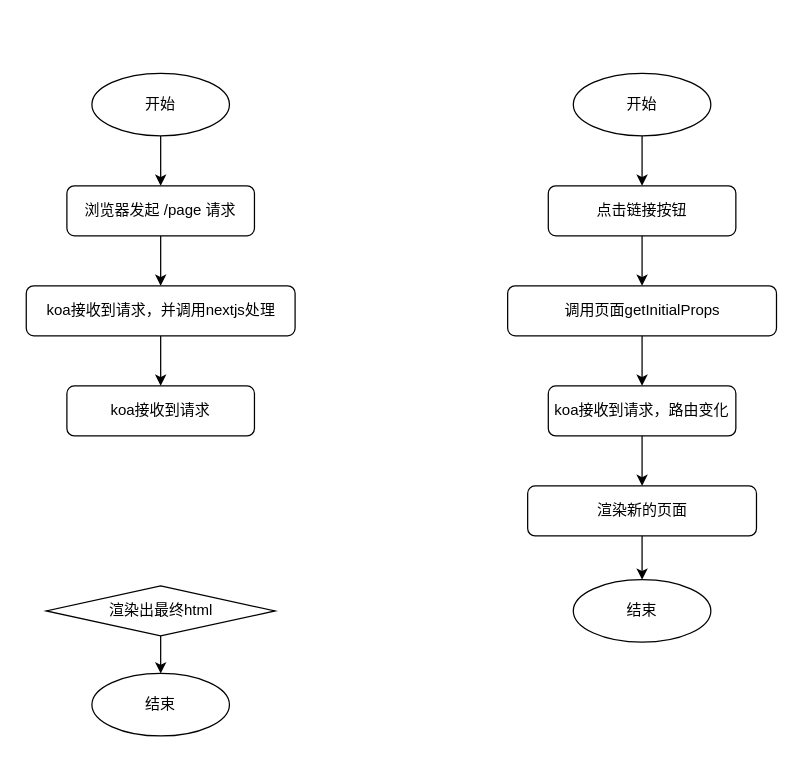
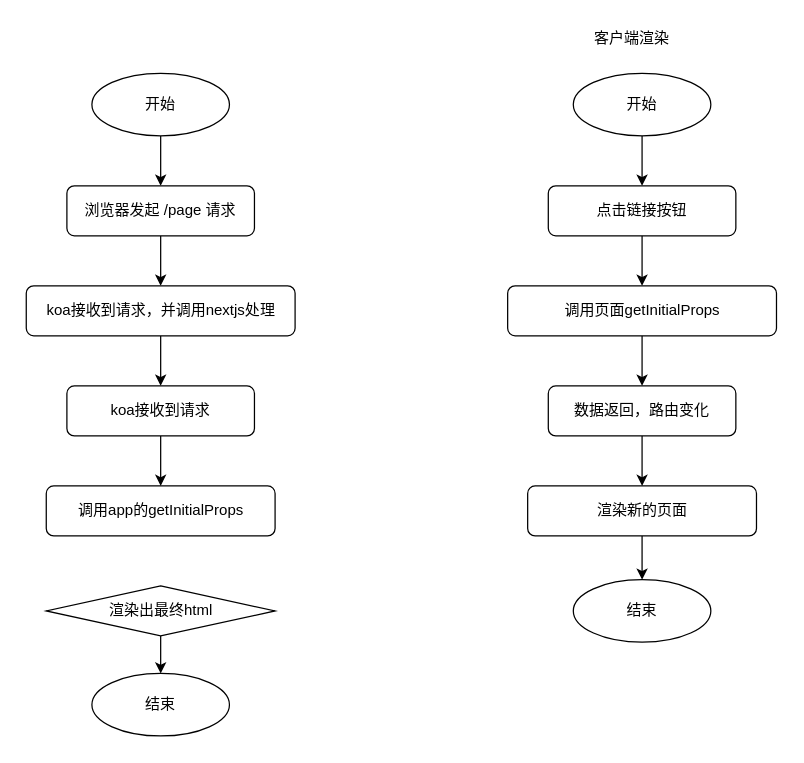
  <mxCell id="0" />
  <mxCell id="1" parent="0" />
  <mxCell id="2" value="" style="edgeStyle=orthogonalEdgeStyle;rounded=0;orthogonalLoop=1;jettySize=auto;html=1;" edge="1" parent="1" source="3" target="5"><mxGeometry relative="1" as="geometry" /></mxCell>
  <mxCell id="3" value="开始" style="ellipse;whiteSpace=wrap;html=1;" vertex="1" parent="1"><mxGeometry x="73" y="58" width="110" height="50" as="geometry" /></mxCell>
  <mxCell id="4" value="" style="edgeStyle=orthogonalEdgeStyle;rounded=0;orthogonalLoop=1;jettySize=auto;html=1;" edge="1" parent="1" source="5" target="7"><mxGeometry relative="1" as="geometry" /></mxCell>
  <mxCell id="5" value="浏览器发起 /page 请求" style="rounded=1;whiteSpace=wrap;html=1;" vertex="1" parent="1"><mxGeometry x="53" y="148" width="150" height="40" as="geometry" /></mxCell>
  <mxCell id="6" value="" style="edgeStyle=orthogonalEdgeStyle;rounded=0;orthogonalLoop=1;jettySize=auto;html=1;" edge="1" parent="1" source="7" target="9"><mxGeometry relative="1" as="geometry" /></mxCell>
  <mxCell id="7" value="koa接收到请求，并调用nextjs处理" style="rounded=1;whiteSpace=wrap;html=1;" vertex="1" parent="1"><mxGeometry x="20.5" y="228" width="215" height="40" as="geometry" /></mxCell>
+ <mxCell id="8" value="" style="edgeStyle=orthogonalEdgeStyle;rounded=0;orthogonalLoop=1;jettySize=auto;html=1;" edge="1" parent="1" source="9" target="10"><mxGeometry relative="1" as="geometry" /></mxCell>
  <mxCell id="9" value="koa接收到请求" style="rounded=1;whiteSpace=wrap;html=1;" vertex="1" parent="1"><mxGeometry x="53" y="308" width="150" height="40" as="geometry" /></mxCell>
+ <mxCell id="10" value="调用app的getInitialProps" style="rounded=1;whiteSpace=wrap;html=1;" vertex="1" parent="1"><mxGeometry x="36.5" y="388" width="183" height="40" as="geometry" /></mxCell>
  <mxCell id="11" value="" style="edgeStyle=orthogonalEdgeStyle;rounded=0;orthogonalLoop=1;jettySize=auto;html=1;" edge="1" parent="1" source="12" target="14"><mxGeometry relative="1" as="geometry" /></mxCell>
  <mxCell id="12" value="开始" style="ellipse;whiteSpace=wrap;html=1;" vertex="1" parent="1"><mxGeometry x="458" y="58" width="110" height="50" as="geometry" /></mxCell>
  <mxCell id="13" value="" style="edgeStyle=orthogonalEdgeStyle;rounded=0;orthogonalLoop=1;jettySize=auto;html=1;" edge="1" parent="1" source="14" target="16"><mxGeometry relative="1" as="geometry" /></mxCell>
  <mxCell id="14" value="点击链接按钮" style="rounded=1;whiteSpace=wrap;html=1;" vertex="1" parent="1"><mxGeometry x="438" y="148" width="150" height="40" as="geometry" /></mxCell>
  <mxCell id="15" value="" style="edgeStyle=orthogonalEdgeStyle;rounded=0;orthogonalLoop=1;jettySize=auto;html=1;" edge="1" parent="1" source="16" target="18"><mxGeometry relative="1" as="geometry" /></mxCell>
  <mxCell id="16" value="调用页面getInitialProps" style="rounded=1;whiteSpace=wrap;html=1;" vertex="1" parent="1"><mxGeometry x="405.5" y="228" width="215" height="40" as="geometry" /></mxCell>
  <mxCell id="17" value="" style="edgeStyle=orthogonalEdgeStyle;rounded=0;orthogonalLoop=1;jettySize=auto;html=1;" edge="1" parent="1" source="18" target="20"><mxGeometry relative="1" as="geometry" /></mxCell>
- <mxCell id="18" value="koa接收到请求，路由变化" style="rounded=1;whiteSpace=wrap;html=1;" vertex="1" parent="1"><mxGeometry x="438" y="308" width="150" height="40" as="geometry" /></mxCell>
+ <mxCell id="18" value="数据返回，路由变化" style="rounded=1;whiteSpace=wrap;html=1;" vertex="1" parent="1"><mxGeometry x="438" y="308" width="150" height="40" as="geometry" /></mxCell>
  <mxCell id="19" value="" style="edgeStyle=orthogonalEdgeStyle;rounded=0;orthogonalLoop=1;jettySize=auto;html=1;" edge="1" parent="1" source="20" target="21"><mxGeometry relative="1" as="geometry" /></mxCell>
  <mxCell id="20" value="渲染新的页面" style="rounded=1;whiteSpace=wrap;html=1;" vertex="1" parent="1"><mxGeometry x="421.5" y="388" width="183" height="40" as="geometry" /></mxCell>
  <mxCell id="21" value="结束" style="ellipse;whiteSpace=wrap;html=1;" vertex="1" parent="1"><mxGeometry x="458" y="463" width="110" height="50" as="geometry" /></mxCell>
  <mxCell id="22" value="" style="edgeStyle=orthogonalEdgeStyle;rounded=0;orthogonalLoop=1;jettySize=auto;html=1;" edge="1" parent="1" source="23" target="24"><mxGeometry relative="1" as="geometry" /></mxCell>
  <mxCell id="23" value="渲染出最终html" style="rhombus;whiteSpace=wrap;html=1;" vertex="1" parent="1"><mxGeometry x="36.5" y="468" width="183" height="40" as="geometry" /></mxCell>
  <mxCell id="24" value="结束" style="ellipse;whiteSpace=wrap;html=1;" vertex="1" parent="1"><mxGeometry x="73" y="538" width="110" height="50" as="geometry" /></mxCell>
+ <mxCell id="25" value="客户端渲染" style="text;html=1;resizable=0;points=[];autosize=1;align=left;verticalAlign=top;spacingTop=-4;" vertex="1" parent="1"><mxGeometry x="473" y="20" width="80" height="20" as="geometry" /></mxCell>
